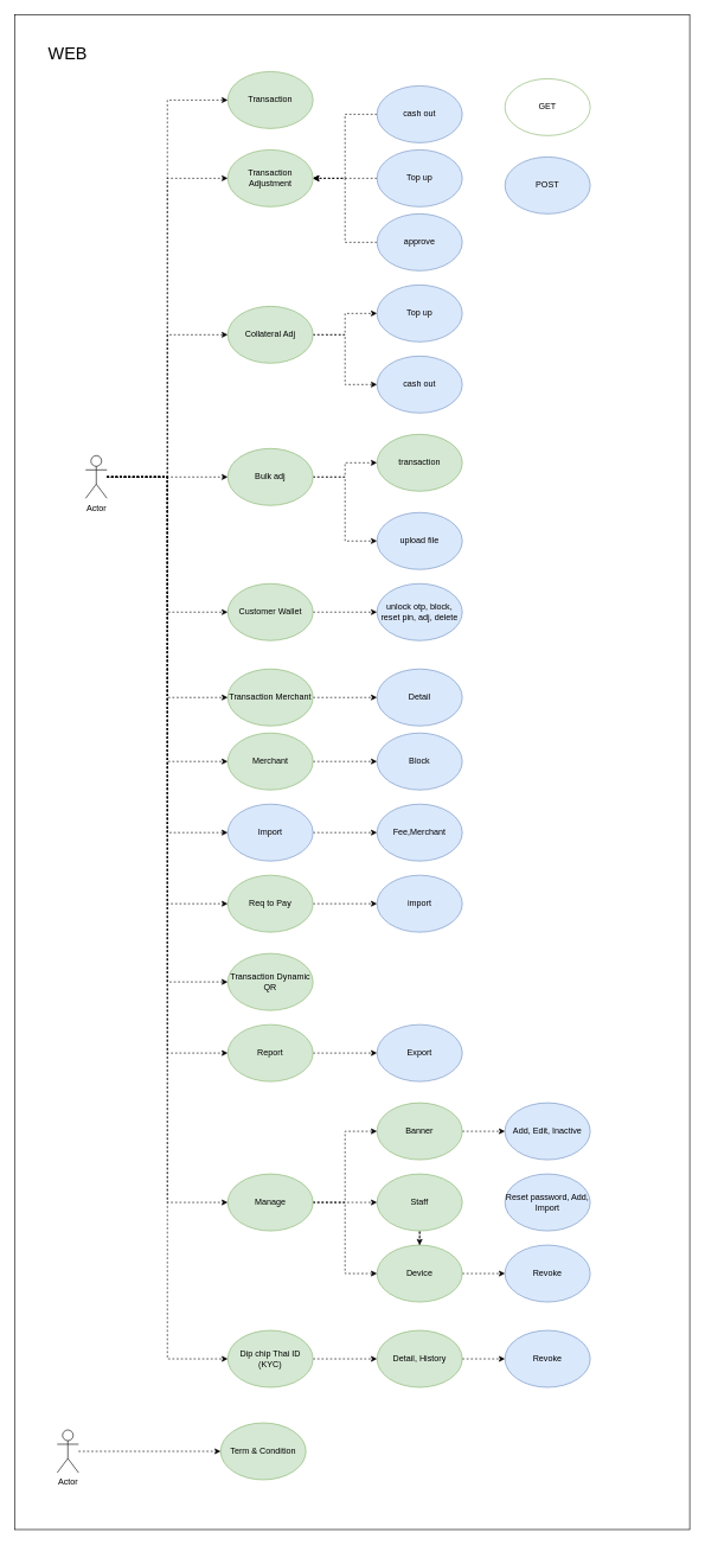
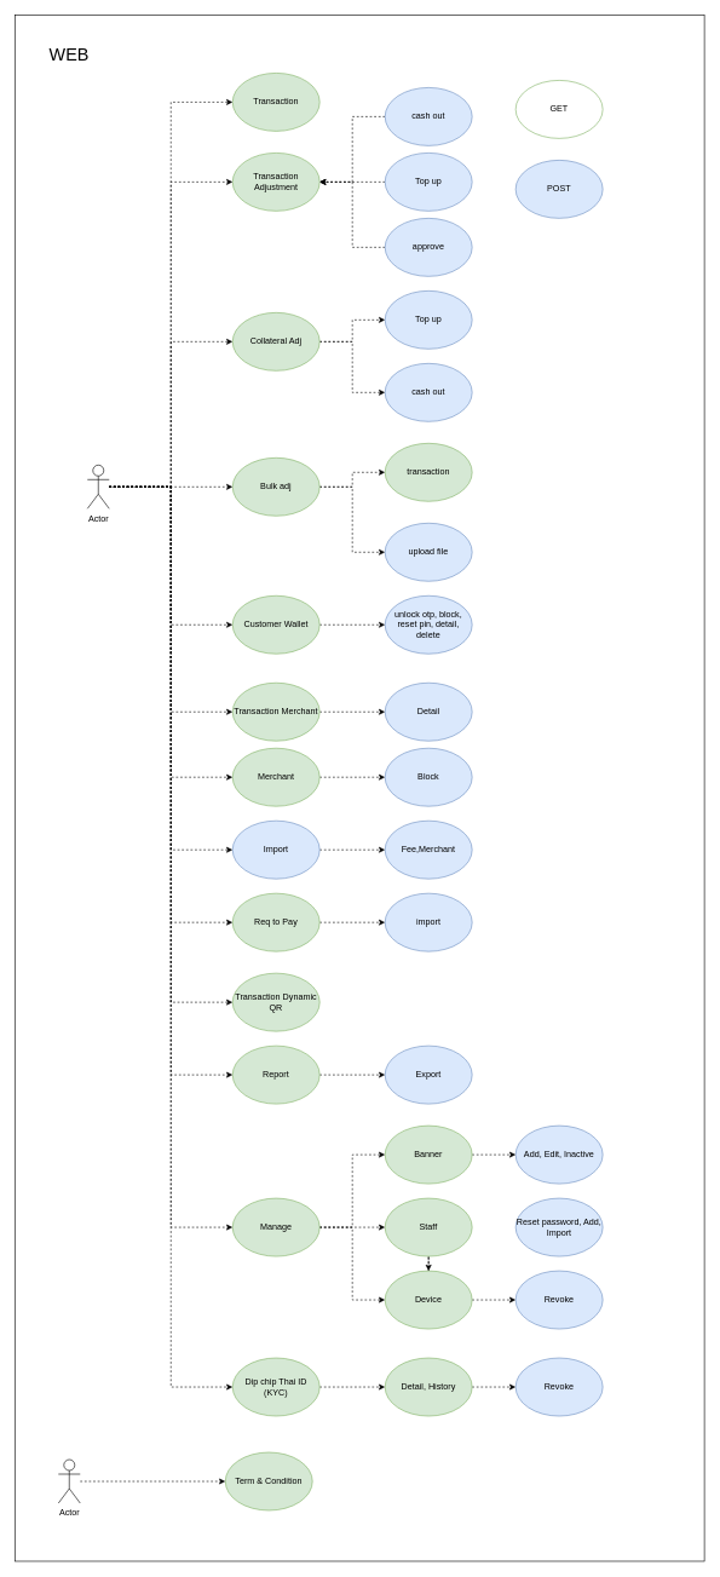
  <mxCell id="0" />
  <mxCell id="1" parent="0" />
  <mxCell id="2" value="" style="rounded=0;whiteSpace=wrap;html=1;fontSize=12;" vertex="1" parent="1"><mxGeometry x="20" y="20" width="950" height="2130" as="geometry" /></mxCell>
  <mxCell id="3" value="&lt;p&gt;&lt;span style=&quot;font-family: Arial; font-variant-numeric: normal; font-variant-east-asian: normal;&quot;&gt;&amp;nbsp;Transaction&amp;nbsp;&lt;/span&gt;&lt;/p&gt;" style="ellipse;whiteSpace=wrap;html=1;fillColor=#d5e8d4;strokeColor=#82b366;" vertex="1" parent="1"><mxGeometry x="320" width="120" height="80" as="geometry" y="100" /></mxCell>
  <mxCell id="4" value="&lt;p&gt;&lt;span style=&quot;font-family: Arial; font-variant-numeric: normal; font-variant-east-asian: normal;&quot;&gt;&amp;nbsp;Transaction&amp;nbsp; Adjustment&lt;/span&gt;&lt;/p&gt;" style="ellipse;whiteSpace=wrap;html=1;fillColor=#d5e8d4;strokeColor=#82b366;" vertex="1" parent="1"><mxGeometry x="320" y="210" width="120" height="80" as="geometry" /></mxCell>
  <mxCell id="5" style="edgeStyle=orthogonalEdgeStyle;rounded=0;orthogonalLoop=1;jettySize=auto;html=1;entryX=1;entryY=0.5;entryDx=0;entryDy=0;dashed=1;fontSize=12;" edge="1" parent="1" source="6" target="4"><mxGeometry relative="1" as="geometry" /></mxCell>
  <mxCell id="6" value="&lt;p&gt;&lt;span style=&quot;font-family: Arial; font-variant-numeric: normal; font-variant-east-asian: normal;&quot;&gt;approve&lt;/span&gt;&lt;/p&gt;" style="ellipse;whiteSpace=wrap;html=1;fillColor=#dae8fc;strokeColor=#6c8ebf;" vertex="1" parent="1"><mxGeometry x="530" y="300" width="120" height="80" as="geometry" /></mxCell>
  <mxCell id="7" value="&lt;p&gt;&lt;span style=&quot;font-family: Arial; font-variant-numeric: normal; font-variant-east-asian: normal;&quot;&gt;GET&lt;/span&gt;&lt;/p&gt;" style="ellipse;whiteSpace=wrap;html=1;fillColor=#ffffff;strokeColor=#82b366;" vertex="1" parent="1"><mxGeometry x="710" y="110" width="120" height="80" as="geometry" /></mxCell>
  <mxCell id="8" value="&lt;p&gt;&lt;font face=&quot;Arial&quot;&gt;POST&lt;/font&gt;&lt;/p&gt;" style="ellipse;whiteSpace=wrap;html=1;fillColor=#dae8fc;strokeColor=#6c8ebf;" vertex="1" parent="1"><mxGeometry x="710" y="220" width="120" height="80" as="geometry" /></mxCell>
  <mxCell id="9" style="edgeStyle=orthogonalEdgeStyle;rounded=0;orthogonalLoop=1;jettySize=auto;html=1;entryX=1;entryY=0.5;entryDx=0;entryDy=0;dashed=1;fontSize=12;" edge="1" parent="1" source="10" target="4"><mxGeometry relative="1" as="geometry" /></mxCell>
  <mxCell id="10" value="&lt;p&gt;&lt;span style=&quot;font-family: Arial; font-variant-numeric: normal; font-variant-east-asian: normal;&quot;&gt;cash out&lt;/span&gt;&lt;/p&gt;" style="ellipse;whiteSpace=wrap;html=1;fillColor=#dae8fc;strokeColor=#6c8ebf;" vertex="1" parent="1"><mxGeometry x="530" y="120" width="120" height="80" as="geometry" /></mxCell>
  <mxCell id="11" style="edgeStyle=orthogonalEdgeStyle;rounded=0;orthogonalLoop=1;jettySize=auto;html=1;entryX=1;entryY=0.5;entryDx=0;entryDy=0;dashed=1;fontSize=12;" edge="1" parent="1" source="12" target="4"><mxGeometry relative="1" as="geometry" /></mxCell>
  <mxCell id="12" value="&lt;p&gt;&lt;font face=&quot;Arial&quot;&gt;Top up&lt;/font&gt;&lt;/p&gt;" style="ellipse;whiteSpace=wrap;html=1;fillColor=#dae8fc;strokeColor=#6c8ebf;" vertex="1" parent="1"><mxGeometry x="530" y="210" width="120" height="80" as="geometry" /></mxCell>
  <mxCell id="13" style="edgeStyle=orthogonalEdgeStyle;rounded=0;orthogonalLoop=1;jettySize=auto;html=1;entryX=0;entryY=0.5;entryDx=0;entryDy=0;dashed=1;fontSize=12;" edge="1" parent="1" source="26" target="3"><mxGeometry relative="1" as="geometry" /></mxCell>
  <mxCell id="14" style="edgeStyle=orthogonalEdgeStyle;rounded=0;orthogonalLoop=1;jettySize=auto;html=1;entryX=0;entryY=0.5;entryDx=0;entryDy=0;dashed=1;fontSize=12;" edge="1" parent="1" source="26" target="4"><mxGeometry relative="1" as="geometry" /></mxCell>
  <mxCell id="15" style="edgeStyle=orthogonalEdgeStyle;rounded=0;orthogonalLoop=1;jettySize=auto;html=1;entryX=0;entryY=0.5;entryDx=0;entryDy=0;dashed=1;fontSize=12;" edge="1" parent="1" source="26" target="29"><mxGeometry relative="1" as="geometry" /></mxCell>
  <mxCell id="16" style="edgeStyle=orthogonalEdgeStyle;rounded=0;orthogonalLoop=1;jettySize=auto;html=1;entryX=0;entryY=0.5;entryDx=0;entryDy=0;dashed=1;fontSize=12;" edge="1" parent="1" source="26" target="34"><mxGeometry relative="1" as="geometry" /></mxCell>
  <mxCell id="17" style="edgeStyle=orthogonalEdgeStyle;rounded=0;orthogonalLoop=1;jettySize=auto;html=1;entryX=0;entryY=0.5;entryDx=0;entryDy=0;dashed=1;fontSize=12;" edge="1" parent="1" source="26" target="38"><mxGeometry relative="1" as="geometry" /></mxCell>
  <mxCell id="18" style="edgeStyle=orthogonalEdgeStyle;rounded=0;orthogonalLoop=1;jettySize=auto;html=1;entryX=0;entryY=0.5;entryDx=0;entryDy=0;dashed=1;fontSize=12;" edge="1" parent="1" source="26" target="41"><mxGeometry relative="1" as="geometry" /></mxCell>
  <mxCell id="19" style="edgeStyle=orthogonalEdgeStyle;rounded=0;orthogonalLoop=1;jettySize=auto;html=1;entryX=0;entryY=0.5;entryDx=0;entryDy=0;dashed=1;fontSize=12;" edge="1" parent="1" source="26" target="44"><mxGeometry relative="1" as="geometry" /></mxCell>
  <mxCell id="20" style="edgeStyle=orthogonalEdgeStyle;rounded=0;orthogonalLoop=1;jettySize=auto;html=1;entryX=0;entryY=0.5;entryDx=0;entryDy=0;dashed=1;fontSize=12;" edge="1" parent="1" source="26" target="47"><mxGeometry relative="1" as="geometry" /></mxCell>
  <mxCell id="21" style="edgeStyle=orthogonalEdgeStyle;rounded=0;orthogonalLoop=1;jettySize=auto;html=1;entryX=0;entryY=0.5;entryDx=0;entryDy=0;dashed=1;fontSize=12;" edge="1" parent="1" source="26" target="50"><mxGeometry relative="1" as="geometry" /></mxCell>
  <mxCell id="22" style="edgeStyle=orthogonalEdgeStyle;rounded=0;orthogonalLoop=1;jettySize=auto;html=1;entryX=0;entryY=0.5;entryDx=0;entryDy=0;dashed=1;fontSize=12;" edge="1" parent="1" source="26" target="52"><mxGeometry relative="1" as="geometry" /></mxCell>
  <mxCell id="23" style="edgeStyle=orthogonalEdgeStyle;rounded=0;orthogonalLoop=1;jettySize=auto;html=1;entryX=0;entryY=0.5;entryDx=0;entryDy=0;dashed=1;fontSize=12;" edge="1" parent="1" source="26" target="54"><mxGeometry relative="1" as="geometry" /></mxCell>
  <mxCell id="24" style="edgeStyle=orthogonalEdgeStyle;rounded=0;orthogonalLoop=1;jettySize=auto;html=1;entryX=0;entryY=0.5;entryDx=0;entryDy=0;dashed=1;fontSize=12;" edge="1" parent="1" source="26" target="59"><mxGeometry relative="1" as="geometry" /></mxCell>
  <mxCell id="25" style="edgeStyle=orthogonalEdgeStyle;rounded=0;orthogonalLoop=1;jettySize=auto;html=1;entryX=0;entryY=0.5;entryDx=0;entryDy=0;dashed=1;fontSize=12;" edge="1" parent="1" source="26" target="70"><mxGeometry relative="1" as="geometry" /></mxCell>
  <mxCell id="26" value="Actor" style="shape=umlActor;verticalLabelPosition=bottom;verticalAlign=top;html=1;outlineConnect=0;fontSize=12;" vertex="1" parent="1"><mxGeometry x="120" y="640" width="30" height="60" as="geometry" /></mxCell>
  <mxCell id="27" style="edgeStyle=orthogonalEdgeStyle;rounded=0;orthogonalLoop=1;jettySize=auto;html=1;entryX=0;entryY=0.5;entryDx=0;entryDy=0;dashed=1;fontSize=12;" edge="1" parent="1" source="29" target="30"><mxGeometry relative="1" as="geometry" /></mxCell>
  <mxCell id="28" style="edgeStyle=orthogonalEdgeStyle;rounded=0;orthogonalLoop=1;jettySize=auto;html=1;entryX=0;entryY=0.5;entryDx=0;entryDy=0;dashed=1;fontSize=12;" edge="1" parent="1" source="29" target="31"><mxGeometry relative="1" as="geometry" /></mxCell>
  <mxCell id="29" value="&lt;font face=&quot;Arial&quot;&gt;Collateral Adj&lt;/font&gt;" style="ellipse;whiteSpace=wrap;html=1;fillColor=#d5e8d4;strokeColor=#82b366;" vertex="1" parent="1"><mxGeometry x="320" y="430" width="120" height="80" as="geometry" /></mxCell>
  <mxCell id="30" value="&lt;p&gt;&lt;font face=&quot;Arial&quot;&gt;Top up&lt;/font&gt;&lt;/p&gt;" style="ellipse;whiteSpace=wrap;html=1;fillColor=#dae8fc;strokeColor=#6c8ebf;" vertex="1" parent="1"><mxGeometry x="530" y="400" width="120" height="80" as="geometry" /></mxCell>
  <mxCell id="31" value="&lt;p&gt;&lt;span style=&quot;font-family: Arial; font-variant-numeric: normal; font-variant-east-asian: normal;&quot;&gt;cash out&lt;/span&gt;&lt;/p&gt;" style="ellipse;whiteSpace=wrap;html=1;fillColor=#dae8fc;strokeColor=#6c8ebf;" vertex="1" parent="1"><mxGeometry x="530" y="500" width="120" height="80" as="geometry" /></mxCell>
  <mxCell id="32" style="edgeStyle=orthogonalEdgeStyle;rounded=0;orthogonalLoop=1;jettySize=auto;html=1;entryX=0;entryY=0.5;entryDx=0;entryDy=0;dashed=1;fontSize=12;" edge="1" parent="1" source="34" target="36"><mxGeometry relative="1" as="geometry" /></mxCell>
  <mxCell id="33" style="edgeStyle=orthogonalEdgeStyle;rounded=0;orthogonalLoop=1;jettySize=auto;html=1;entryX=0;entryY=0.5;entryDx=0;entryDy=0;dashed=1;fontSize=12;" edge="1" parent="1" source="34" target="35"><mxGeometry relative="1" as="geometry" /></mxCell>
  <mxCell id="34" value="&lt;font face=&quot;Arial&quot;&gt;Bulk adj&lt;/font&gt;" style="ellipse;whiteSpace=wrap;html=1;fillColor=#d5e8d4;strokeColor=#82b366;" vertex="1" parent="1"><mxGeometry x="320" y="630" width="120" height="80" as="geometry" /></mxCell>
  <mxCell id="35" value="&lt;p&gt;&lt;span style=&quot;font-family: Arial; font-variant-numeric: normal; font-variant-east-asian: normal;&quot;&gt;transaction&lt;/span&gt;&lt;/p&gt;" style="ellipse;whiteSpace=wrap;html=1;fillColor=#d5e8d4;strokeColor=#82b366;" vertex="1" parent="1"><mxGeometry x="530" y="610" width="120" height="80" as="geometry" /></mxCell>
  <mxCell id="36" value="&lt;p&gt;&lt;span style=&quot;font-family: Arial; font-variant-numeric: normal; font-variant-east-asian: normal;&quot;&gt;upload file&lt;/span&gt;&lt;/p&gt;" style="ellipse;whiteSpace=wrap;html=1;fillColor=#dae8fc;strokeColor=#6c8ebf;" vertex="1" parent="1"><mxGeometry x="530" y="720" width="120" height="80" as="geometry" /></mxCell>
  <mxCell id="37" style="edgeStyle=orthogonalEdgeStyle;rounded=0;orthogonalLoop=1;jettySize=auto;html=1;dashed=1;fontSize=12;" edge="1" parent="1" source="38" target="39"><mxGeometry relative="1" as="geometry" /></mxCell>
  <mxCell id="38" value="&lt;font face=&quot;Arial&quot;&gt;Customer Wallet&lt;/font&gt;" style="ellipse;whiteSpace=wrap;html=1;fillColor=#d5e8d4;strokeColor=#82b366;" vertex="1" parent="1"><mxGeometry x="320" y="820" width="120" height="80" as="geometry" /></mxCell>
- <mxCell id="39" value="&lt;p&gt;&lt;font face=&quot;Arial&quot;&gt;unlock otp, block, reset pin, adj, delete&lt;/font&gt;&lt;/p&gt;" style="ellipse;whiteSpace=wrap;html=1;fillColor=#dae8fc;strokeColor=#6c8ebf;" vertex="1" parent="1"><mxGeometry x="530" y="820" width="120" height="80" as="geometry" /></mxCell>
+ <mxCell id="39" value="&lt;p&gt;&lt;font face=&quot;Arial&quot;&gt;unlock otp, block, reset pin, detail, delete&lt;/font&gt;&lt;/p&gt;" style="ellipse;whiteSpace=wrap;html=1;fillColor=#dae8fc;strokeColor=#6c8ebf;" vertex="1" parent="1"><mxGeometry x="530" y="820" width="120" height="80" as="geometry" /></mxCell>
  <mxCell id="40" style="edgeStyle=orthogonalEdgeStyle;rounded=0;orthogonalLoop=1;jettySize=auto;html=1;dashed=1;fontSize=12;" edge="1" parent="1" source="41" target="42"><mxGeometry relative="1" as="geometry" /></mxCell>
  <mxCell id="41" value="&lt;font face=&quot;Arial&quot;&gt;Transaction Merchant&lt;/font&gt;" style="ellipse;whiteSpace=wrap;html=1;fillColor=#d5e8d4;strokeColor=#82b366;" vertex="1" parent="1"><mxGeometry x="320" y="940" width="120" height="80" as="geometry" /></mxCell>
  <mxCell id="42" value="&lt;p&gt;&lt;font face=&quot;Arial&quot;&gt;Detail&lt;/font&gt;&lt;/p&gt;" style="ellipse;whiteSpace=wrap;html=1;fillColor=#dae8fc;strokeColor=#6c8ebf;" vertex="1" parent="1"><mxGeometry x="530" y="940" width="120" height="80" as="geometry" /></mxCell>
  <mxCell id="43" style="edgeStyle=orthogonalEdgeStyle;rounded=0;orthogonalLoop=1;jettySize=auto;html=1;dashed=1;fontSize=12;" edge="1" parent="1" source="44" target="45"><mxGeometry relative="1" as="geometry" /></mxCell>
  <mxCell id="44" value="&lt;font face=&quot;Arial&quot;&gt;Merchant&lt;/font&gt;" style="ellipse;whiteSpace=wrap;html=1;fillColor=#d5e8d4;strokeColor=#82b366;" vertex="1" parent="1"><mxGeometry x="320" y="1030" width="120" height="80" as="geometry" /></mxCell>
  <mxCell id="45" value="&lt;p&gt;&lt;font face=&quot;Arial&quot;&gt;Block&lt;/font&gt;&lt;/p&gt;" style="ellipse;whiteSpace=wrap;html=1;fillColor=#dae8fc;strokeColor=#6c8ebf;" vertex="1" parent="1"><mxGeometry x="530" y="1030" width="120" height="80" as="geometry" /></mxCell>
  <mxCell id="46" style="edgeStyle=orthogonalEdgeStyle;rounded=0;orthogonalLoop=1;jettySize=auto;html=1;dashed=1;fontSize=12;" edge="1" parent="1" source="47" target="48"><mxGeometry relative="1" as="geometry" /></mxCell>
  <mxCell id="47" value="&lt;font face=&quot;Arial&quot;&gt;Import&lt;/font&gt;" style="ellipse;whiteSpace=wrap;html=1;fillColor=#dae8fc;strokeColor=#6c8ebf;" vertex="1" parent="1"><mxGeometry x="320" y="1130" width="120" height="80" as="geometry" /></mxCell>
  <mxCell id="48" value="&lt;font face=&quot;Arial&quot;&gt;Fee,Merchant&lt;/font&gt;" style="ellipse;whiteSpace=wrap;html=1;fillColor=#dae8fc;strokeColor=#6c8ebf;" vertex="1" parent="1"><mxGeometry x="530" y="1130" width="120" height="80" as="geometry" /></mxCell>
  <mxCell id="49" style="edgeStyle=orthogonalEdgeStyle;rounded=0;orthogonalLoop=1;jettySize=auto;html=1;dashed=1;fontSize=12;" edge="1" parent="1" source="50" target="51"><mxGeometry relative="1" as="geometry" /></mxCell>
  <mxCell id="50" value="&lt;font face=&quot;Arial&quot;&gt;Req to Pay&lt;/font&gt;" style="ellipse;whiteSpace=wrap;html=1;fillColor=#d5e8d4;strokeColor=#82b366;" vertex="1" parent="1"><mxGeometry x="320" y="1230" width="120" height="80" as="geometry" /></mxCell>
  <mxCell id="51" value="&lt;font face=&quot;Arial&quot;&gt;import&lt;/font&gt;" style="ellipse;whiteSpace=wrap;html=1;fillColor=#dae8fc;strokeColor=#6c8ebf;" vertex="1" parent="1"><mxGeometry x="530" y="1230" width="120" height="80" as="geometry" /></mxCell>
  <mxCell id="52" value="&lt;font face=&quot;Arial&quot;&gt;Transaction Dynamic QR&lt;/font&gt;" style="ellipse;whiteSpace=wrap;html=1;fillColor=#d5e8d4;strokeColor=#82b366;" vertex="1" parent="1"><mxGeometry x="320" y="1340" width="120" height="80" as="geometry" /></mxCell>
  <mxCell id="53" style="edgeStyle=orthogonalEdgeStyle;rounded=0;orthogonalLoop=1;jettySize=auto;html=1;dashed=1;fontSize=12;" edge="1" parent="1" source="54" target="55"><mxGeometry relative="1" as="geometry" /></mxCell>
  <mxCell id="54" value="&lt;font face=&quot;Arial&quot;&gt;Report&lt;/font&gt;" style="ellipse;whiteSpace=wrap;html=1;fillColor=#d5e8d4;strokeColor=#82b366;" vertex="1" parent="1"><mxGeometry x="320" y="1440" width="120" height="80" as="geometry" /></mxCell>
  <mxCell id="55" value="&lt;font face=&quot;Arial&quot;&gt;Export&lt;/font&gt;" style="ellipse;whiteSpace=wrap;html=1;fillColor=#dae8fc;strokeColor=#6c8ebf;" vertex="1" parent="1"><mxGeometry x="530" y="1440" width="120" height="80" as="geometry" /></mxCell>
  <mxCell id="56" style="edgeStyle=orthogonalEdgeStyle;rounded=0;orthogonalLoop=1;jettySize=auto;html=1;entryX=0;entryY=0.5;entryDx=0;entryDy=0;dashed=1;fontSize=12;" edge="1" parent="1" source="59" target="62"><mxGeometry relative="1" as="geometry" /></mxCell>
  <mxCell id="57" style="edgeStyle=orthogonalEdgeStyle;rounded=0;orthogonalLoop=1;jettySize=auto;html=1;entryX=0;entryY=0.5;entryDx=0;entryDy=0;dashed=1;fontSize=12;" edge="1" parent="1" source="59" target="64"><mxGeometry relative="1" as="geometry" /></mxCell>
  <mxCell id="58" style="edgeStyle=orthogonalEdgeStyle;rounded=0;orthogonalLoop=1;jettySize=auto;html=1;entryX=0;entryY=0.5;entryDx=0;entryDy=0;dashed=1;fontSize=12;" edge="1" parent="1" source="59" target="67"><mxGeometry relative="1" as="geometry" /></mxCell>
  <mxCell id="59" value="&lt;font face=&quot;Arial&quot;&gt;Manage&lt;/font&gt;" style="ellipse;whiteSpace=wrap;html=1;fillColor=#d5e8d4;strokeColor=#82b366;" vertex="1" parent="1"><mxGeometry x="320" y="1650" width="120" height="80" as="geometry" /></mxCell>
  <mxCell id="60" value="&lt;font face=&quot;Arial&quot;&gt;Add, Edit, Inactive&lt;/font&gt;" style="ellipse;whiteSpace=wrap;html=1;fillColor=#dae8fc;strokeColor=#6c8ebf;" vertex="1" parent="1"><mxGeometry x="710" y="1550" width="120" height="80" as="geometry" /></mxCell>
  <mxCell id="61" style="edgeStyle=orthogonalEdgeStyle;rounded=0;orthogonalLoop=1;jettySize=auto;html=1;entryX=0;entryY=0.5;entryDx=0;entryDy=0;dashed=1;fontSize=12;" edge="1" parent="1" source="62" target="60"><mxGeometry relative="1" as="geometry" /></mxCell>
  <mxCell id="62" value="&lt;font face=&quot;Arial&quot;&gt;Banner&lt;/font&gt;&lt;span style=&quot;color: rgba(0, 0, 0, 0); font-family: monospace; font-size: 0px; text-align: start;&quot;&gt;%3CmxGraphModel%3E%3Croot%3E%3CmxCell%20id%3D%220%22%2F%3E%3CmxCell%20id%3D%221%22%20parent%3D%220%22%2F%3E%3CmxCell%20id%3D%222%22%20value%3D%22%26lt%3Bfont%20face%3D%26quot%3BArial%26quot%3B%26gt%3BManage%26lt%3B%2Ffont%26gt%3B%22%20style%3D%22ellipse%3BwhiteSpace%3Dwrap%3Bhtml%3D1%3BfillColor%3D%23d5e8d4%3BstrokeColor%3D%2382b366%3B%22%20vertex%3D%221%22%20parent%3D%221%22%3E%3CmxGeometry%20x%3D%22340%22%20y%3D%221450%22%20width%3D%22120%22%20height%3D%2280%22%20as%3D%22geometry%22%2F%3E%3C%2FmxCell%3E%3C%2Froot%3E%3C%2FmxGraphModel%3E&lt;/span&gt;" style="ellipse;whiteSpace=wrap;html=1;fillColor=#d5e8d4;strokeColor=#82b366;" vertex="1" parent="1"><mxGeometry x="530" y="1550" width="120" height="80" as="geometry" /></mxCell>
  <mxCell id="63" style="edgeStyle=orthogonalEdgeStyle;rounded=0;orthogonalLoop=1;jettySize=auto;html=1;dashed=1;fontSize=12;" edge="1" parent="1" source="64" target="67"><mxGeometry relative="1" as="geometry" /></mxCell>
  <mxCell id="64" value="&lt;font face=&quot;Arial&quot;&gt;Staff&lt;/font&gt;" style="ellipse;whiteSpace=wrap;html=1;fillColor=#d5e8d4;strokeColor=#82b366;" vertex="1" parent="1"><mxGeometry x="530" y="1650" width="120" height="80" as="geometry" /></mxCell>
  <mxCell id="65" value="&lt;font face=&quot;Arial&quot;&gt;Reset password, Add, Import&lt;/font&gt;" style="ellipse;whiteSpace=wrap;html=1;fillColor=#dae8fc;strokeColor=#6c8ebf;" vertex="1" parent="1"><mxGeometry x="710" y="1650" width="120" height="80" as="geometry" /></mxCell>
  <mxCell id="66" style="edgeStyle=orthogonalEdgeStyle;rounded=0;orthogonalLoop=1;jettySize=auto;html=1;dashed=1;fontSize=12;" edge="1" parent="1" source="67" target="68"><mxGeometry relative="1" as="geometry" /></mxCell>
  <mxCell id="67" value="&lt;font face=&quot;Arial&quot;&gt;Device&lt;/font&gt;" style="ellipse;whiteSpace=wrap;html=1;fillColor=#d5e8d4;strokeColor=#82b366;" vertex="1" parent="1"><mxGeometry x="530" y="1750" width="120" height="80" as="geometry" /></mxCell>
  <mxCell id="68" value="&lt;font face=&quot;Arial&quot;&gt;Revoke&lt;/font&gt;" style="ellipse;whiteSpace=wrap;html=1;fillColor=#dae8fc;strokeColor=#6c8ebf;" vertex="1" parent="1"><mxGeometry x="710" y="1750" width="120" height="80" as="geometry" /></mxCell>
  <mxCell id="69" style="edgeStyle=orthogonalEdgeStyle;rounded=0;orthogonalLoop=1;jettySize=auto;html=1;dashed=1;fontSize=12;" edge="1" parent="1" source="70" target="72"><mxGeometry relative="1" as="geometry" /></mxCell>
  <mxCell id="70" value="&lt;font face=&quot;Arial&quot;&gt;Dip chip Thai ID (KYC)&lt;/font&gt;" style="ellipse;whiteSpace=wrap;html=1;fillColor=#d5e8d4;strokeColor=#82b366;" vertex="1" parent="1"><mxGeometry x="320" y="1870" width="120" height="80" as="geometry" /></mxCell>
  <mxCell id="71" style="edgeStyle=orthogonalEdgeStyle;rounded=0;orthogonalLoop=1;jettySize=auto;html=1;dashed=1;fontSize=12;" edge="1" parent="1" source="72" target="73"><mxGeometry relative="1" as="geometry" /></mxCell>
  <mxCell id="72" value="&lt;font face=&quot;Arial&quot;&gt;Detail, History&lt;/font&gt;" style="ellipse;whiteSpace=wrap;html=1;fillColor=#d5e8d4;strokeColor=#82b366;" vertex="1" parent="1"><mxGeometry x="530" y="1870" width="120" height="80" as="geometry" /></mxCell>
  <mxCell id="73" value="&lt;font face=&quot;Arial&quot;&gt;Revoke&lt;/font&gt;" style="ellipse;whiteSpace=wrap;html=1;fillColor=#dae8fc;strokeColor=#6c8ebf;" vertex="1" parent="1"><mxGeometry x="710" y="1870" width="120" height="80" as="geometry" /></mxCell>
  <mxCell id="74" style="edgeStyle=orthogonalEdgeStyle;rounded=0;orthogonalLoop=1;jettySize=auto;html=1;entryX=0;entryY=0.5;entryDx=0;entryDy=0;dashed=1;fontSize=12;" edge="1" parent="1" source="75" target="76"><mxGeometry relative="1" as="geometry" /></mxCell>
  <mxCell id="75" value="Actor" style="shape=umlActor;verticalLabelPosition=bottom;verticalAlign=top;html=1;outlineConnect=0;fontSize=12;" vertex="1" parent="1"><mxGeometry x="80" y="2010" width="30" height="60" as="geometry" /></mxCell>
  <mxCell id="76" value="&lt;font face=&quot;Arial&quot;&gt;Term &amp;amp; Condition&lt;/font&gt;" style="ellipse;whiteSpace=wrap;html=1;fillColor=#d5e8d4;strokeColor=#82b366;" vertex="1" parent="1"><mxGeometry x="310" y="2000" width="120" height="80" as="geometry" /></mxCell>
  <mxCell id="77" value="&lt;font style=&quot;font-size: 24px;&quot;&gt;WEB&lt;/font&gt;" style="text;html=1;strokeColor=none;fillColor=none;align=center;verticalAlign=middle;whiteSpace=wrap;rounded=0;fontSize=12;" vertex="1" parent="1"><mxGeometry x="65" y="60" width="60" height="30" as="geometry" /></mxCell>
